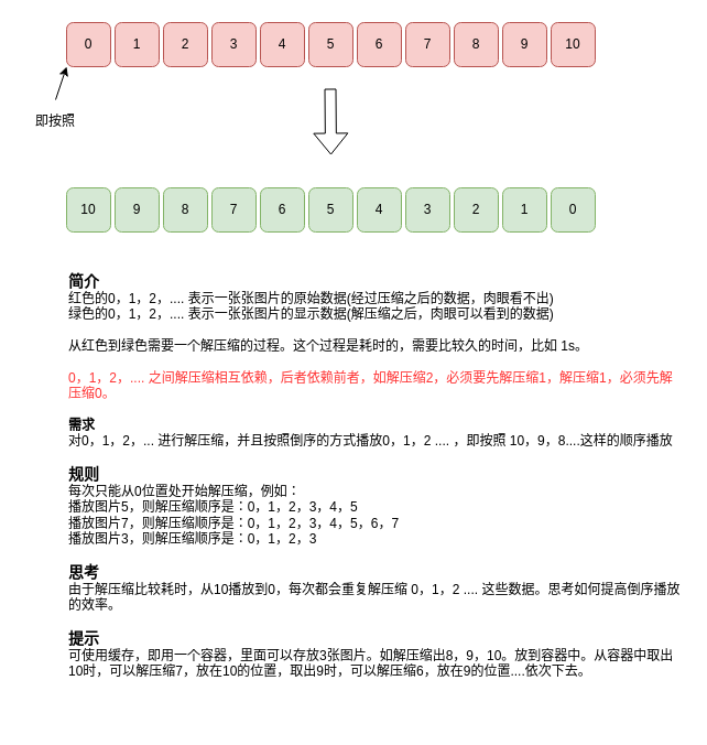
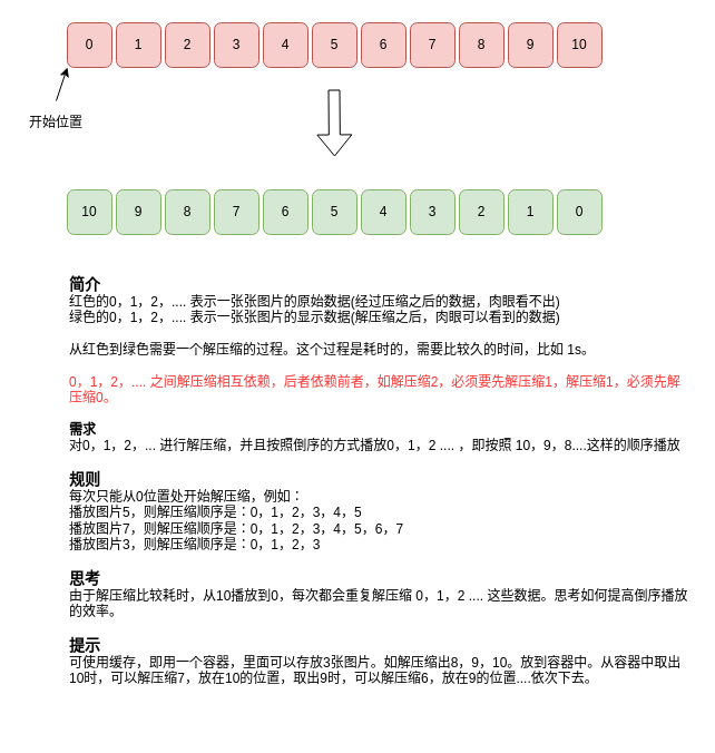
  <mxCell id="0" />
  <mxCell id="1" parent="0" />
  <mxCell id="2" value="0" style="rounded=1;whiteSpace=wrap;html=1;fillColor=#f8cecc;strokeColor=#b85450;" vertex="1" parent="1"><mxGeometry x="60" y="20" width="40" height="40" as="geometry" /></mxCell>
  <mxCell id="3" value="1" style="rounded=1;whiteSpace=wrap;html=1;fillColor=#f8cecc;strokeColor=#b85450;" vertex="1" parent="1"><mxGeometry x="104" y="20" width="40" height="40" as="geometry" /></mxCell>
  <mxCell id="4" value="2" style="rounded=1;whiteSpace=wrap;html=1;fillColor=#f8cecc;strokeColor=#b85450;" vertex="1" parent="1"><mxGeometry x="148" y="20" width="40" height="40" as="geometry" /></mxCell>
  <mxCell id="5" value="3" style="rounded=1;whiteSpace=wrap;html=1;fillColor=#f8cecc;strokeColor=#b85450;" vertex="1" parent="1"><mxGeometry x="192" y="20" width="40" height="40" as="geometry" /></mxCell>
  <mxCell id="6" value="4" style="rounded=1;whiteSpace=wrap;html=1;fillColor=#f8cecc;strokeColor=#b85450;" vertex="1" parent="1"><mxGeometry x="236" y="20" width="40" height="40" as="geometry" /></mxCell>
  <mxCell id="7" value="5" style="rounded=1;whiteSpace=wrap;html=1;fillColor=#f8cecc;strokeColor=#b85450;" vertex="1" parent="1"><mxGeometry x="280" y="20" width="40" height="40" as="geometry" /></mxCell>
  <mxCell id="8" value="6" style="rounded=1;whiteSpace=wrap;html=1;fillColor=#f8cecc;strokeColor=#b85450;" vertex="1" parent="1"><mxGeometry x="324" y="20" width="40" height="40" as="geometry" /></mxCell>
  <mxCell id="9" value="7" style="rounded=1;whiteSpace=wrap;html=1;fillColor=#f8cecc;strokeColor=#b85450;" vertex="1" parent="1"><mxGeometry x="368" y="20" width="40" height="40" as="geometry" /></mxCell>
  <mxCell id="10" value="8" style="rounded=1;whiteSpace=wrap;html=1;fillColor=#f8cecc;strokeColor=#b85450;" vertex="1" parent="1"><mxGeometry x="412" y="20" width="40" height="40" as="geometry" /></mxCell>
  <mxCell id="11" value="9" style="rounded=1;whiteSpace=wrap;html=1;fillColor=#f8cecc;strokeColor=#b85450;" vertex="1" parent="1"><mxGeometry x="456" y="20" width="40" height="40" as="geometry" /></mxCell>
  <mxCell id="12" value="10" style="rounded=1;whiteSpace=wrap;html=1;fillColor=#f8cecc;strokeColor=#b85450;" vertex="1" parent="1"><mxGeometry x="500" y="20" width="40" height="40" as="geometry" /></mxCell>
  <mxCell id="13" value="" style="endArrow=classic;html=1;entryX=0;entryY=1;entryDx=0;entryDy=0;" edge="1" parent="1" target="2"><mxGeometry width="50" height="50" relative="1" as="geometry"><mxPoint x="50" y="90" as="sourcePoint" /><mxPoint x="70" y="70" as="targetPoint" /></mxGeometry></mxCell>
- <mxCell id="14" value="即按照" style="text;html=1;strokeColor=none;fillColor=none;align=center;verticalAlign=middle;whiteSpace=wrap;rounded=0;" vertex="1" parent="1"><mxGeometry x="20" y="100" width="60" height="20" as="geometry" /></mxCell>
+ <mxCell id="14" value="开始位置" style="text;html=1;strokeColor=none;fillColor=none;align=center;verticalAlign=middle;whiteSpace=wrap;rounded=0;" vertex="1" parent="1"><mxGeometry x="20" y="100" width="60" height="20" as="geometry" /></mxCell>
  <mxCell id="15" value="10" style="rounded=1;whiteSpace=wrap;html=1;fillColor=#d5e8d4;strokeColor=#82b366;" vertex="1" parent="1"><mxGeometry x="60" y="170" width="40" height="40" as="geometry" /></mxCell>
  <mxCell id="16" value="9" style="rounded=1;whiteSpace=wrap;html=1;fillColor=#d5e8d4;strokeColor=#82b366;" vertex="1" parent="1"><mxGeometry x="104" y="170" width="40" height="40" as="geometry" /></mxCell>
  <mxCell id="17" value="8" style="rounded=1;whiteSpace=wrap;html=1;fillColor=#d5e8d4;strokeColor=#82b366;" vertex="1" parent="1"><mxGeometry x="148" y="170" width="40" height="40" as="geometry" /></mxCell>
  <mxCell id="18" value="7" style="rounded=1;whiteSpace=wrap;html=1;fillColor=#d5e8d4;strokeColor=#82b366;" vertex="1" parent="1"><mxGeometry x="192" y="170" width="40" height="40" as="geometry" /></mxCell>
  <mxCell id="19" value="6" style="rounded=1;whiteSpace=wrap;html=1;fillColor=#d5e8d4;strokeColor=#82b366;" vertex="1" parent="1"><mxGeometry x="236" y="170" width="40" height="40" as="geometry" /></mxCell>
  <mxCell id="20" value="5" style="rounded=1;whiteSpace=wrap;html=1;fillColor=#d5e8d4;strokeColor=#82b366;" vertex="1" parent="1"><mxGeometry x="280" y="170" width="40" height="40" as="geometry" /></mxCell>
  <mxCell id="21" value="4" style="rounded=1;whiteSpace=wrap;html=1;fillColor=#d5e8d4;strokeColor=#82b366;" vertex="1" parent="1"><mxGeometry x="324" y="170" width="40" height="40" as="geometry" /></mxCell>
  <mxCell id="22" value="3" style="rounded=1;whiteSpace=wrap;html=1;fillColor=#d5e8d4;strokeColor=#82b366;" vertex="1" parent="1"><mxGeometry x="368" y="170" width="40" height="40" as="geometry" /></mxCell>
  <mxCell id="23" value="2" style="rounded=1;whiteSpace=wrap;html=1;fillColor=#d5e8d4;strokeColor=#82b366;" vertex="1" parent="1"><mxGeometry x="412" y="170" width="40" height="40" as="geometry" /></mxCell>
  <mxCell id="24" value="1" style="rounded=1;whiteSpace=wrap;html=1;fillColor=#d5e8d4;strokeColor=#82b366;" vertex="1" parent="1"><mxGeometry x="456" y="170" width="40" height="40" as="geometry" /></mxCell>
  <mxCell id="25" value="0" style="rounded=1;whiteSpace=wrap;html=1;fillColor=#d5e8d4;strokeColor=#82b366;" vertex="1" parent="1"><mxGeometry x="500" y="170" width="40" height="40" as="geometry" /></mxCell>
  <mxCell id="26" value="" style="shape=flexArrow;endArrow=classic;html=1;" edge="1" parent="1"><mxGeometry width="50" height="50" relative="1" as="geometry"><mxPoint x="299.5" y="80" as="sourcePoint" /><mxPoint x="300" y="140" as="targetPoint" /></mxGeometry></mxCell>
  <mxCell id="27" value="&lt;font style=&quot;font-size: 12px&quot;&gt;&lt;b&gt;&lt;font style=&quot;font-size: 14px&quot;&gt;简介&lt;/font&gt;&lt;/b&gt;&lt;br&gt;红色的0，1，2，.... 表示一张张图片的原始数据(经过压缩之后的数据，肉眼看不出)&lt;br&gt;绿色的0，1，2，.... 表示一张张图片的显示数据(解压缩之后，肉眼可以看到的数据)&lt;br&gt;&lt;br&gt;从红色到绿色需要一个解压缩的过程。这个过程是耗时的，需要比较久的时间，比如 1s。&lt;br&gt;&lt;br&gt;&lt;font color=&quot;#ff3333&quot;&gt;0，1，2，.... 之间解压缩相互依赖，后者依赖前者，如解压缩2，必须要先解压缩1，解压缩1，必须先解压缩0。&lt;/font&gt;&lt;br&gt;&lt;br&gt;&lt;/font&gt;&lt;font&gt;&lt;font&gt;&lt;b style=&quot;font-size: 12px&quot;&gt;需求&lt;/b&gt;&lt;br&gt;对0，1，2，... 进行解压缩，并且按照倒序的方式播放0，1，2 .... ，即按照 10，9，8....这样的顺序播放&lt;br&gt;&lt;br&gt;&lt;b style=&quot;font-size: 12px&quot;&gt;&lt;font style=&quot;font-size: 14px&quot;&gt;规则&lt;br&gt;&lt;/font&gt;&lt;/b&gt;每次只能从0位置处开始解压缩，例如：&lt;br&gt;播放图片5，则解压缩顺序是：0，1，2，3，4，5&lt;br&gt;播放图片7，则解压缩顺序是：0，1，2，3，4，5，6，7&lt;br&gt;播放图片3，则解压缩顺序是：0，1，2，3&lt;br&gt;&lt;br&gt;&lt;font&gt;&lt;b style=&quot;font-size: 14px&quot;&gt;思考&lt;/b&gt;&lt;br&gt;由于解压缩比较耗时，从10播放到0，每次都会重复解压缩 0，1，2 .... 这些数据。思考如何提高倒序播放的效率。&lt;br&gt;&lt;br&gt;&lt;b style=&quot;font-size: 14px&quot;&gt;提示&lt;/b&gt;&lt;br&gt;&lt;/font&gt;可使用缓存，即用一个容器，里面可以存放3张图片。如解压缩出8，9，10。放到容器中。从容器中取出10时，可以解压缩7，放在10的位置，取出9时，可以解压缩6，放在9的位置....依次下去。&lt;br&gt;&lt;br&gt;&lt;br&gt;&lt;br&gt;&lt;/font&gt;&lt;br&gt;&lt;/font&gt;" style="text;html=1;strokeColor=none;fillColor=none;align=left;verticalAlign=top;whiteSpace=wrap;rounded=0;" vertex="1" parent="1"><mxGeometry x="60" y="240" width="560" height="380" as="geometry" /></mxCell>
